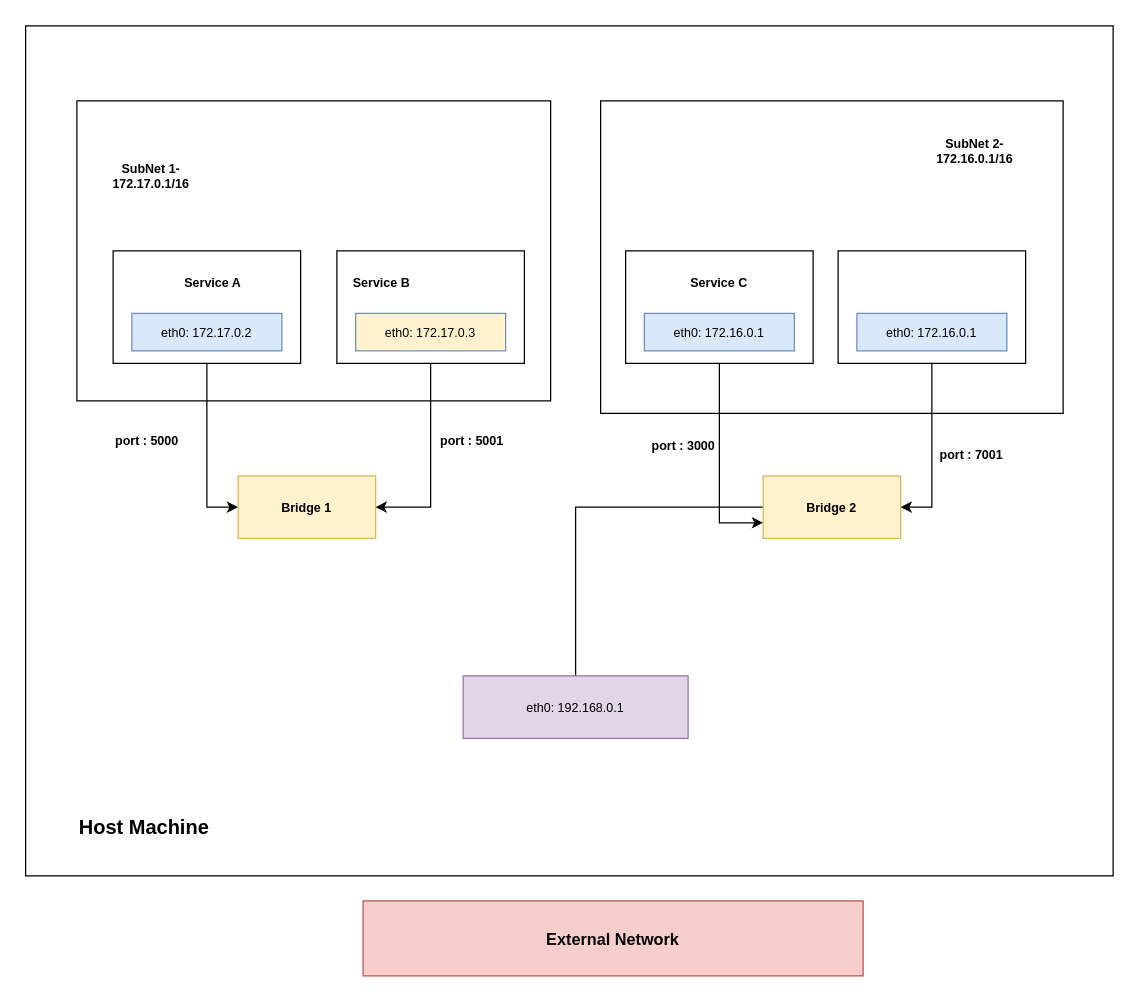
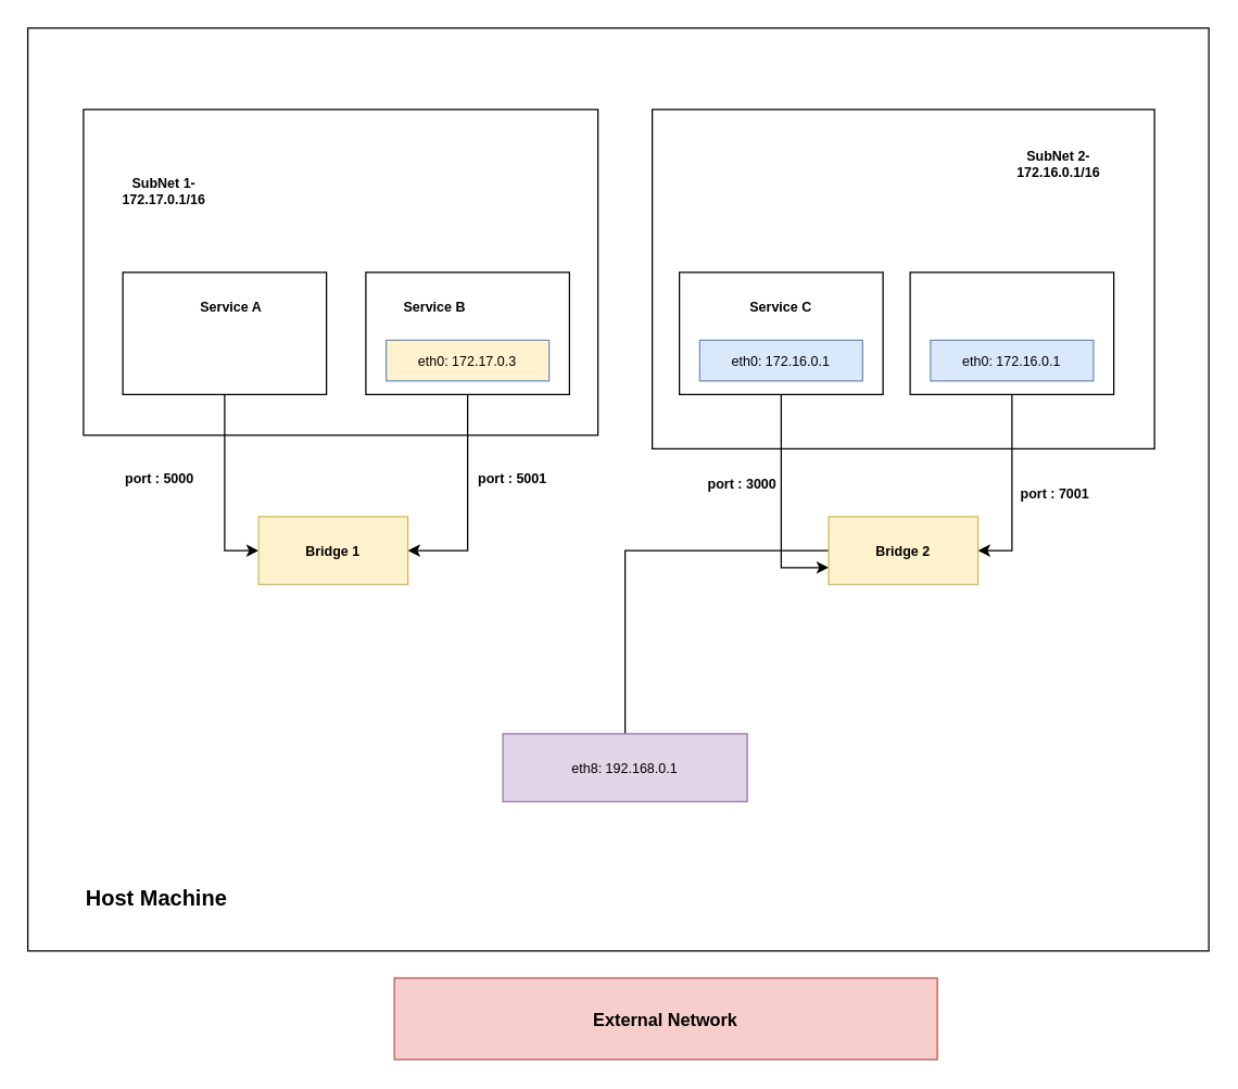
  <mxCell id="0" />
  <mxCell id="1" parent="0" />
  <mxCell id="2" style="edgeStyle=orthogonalEdgeStyle;rounded=0;orthogonalLoop=1;jettySize=auto;html=1;entryX=0;entryY=0.5;entryDx=0;entryDy=0;fontSize=10;" edge="1" parent="1" source="3" target="22"><mxGeometry relative="1" as="geometry" /></mxCell>
  <mxCell id="3" value="" style="rounded=0;whiteSpace=wrap;html=1;fillColor=none;" vertex="1" parent="1"><mxGeometry x="90" y="200" width="150" height="90" as="geometry" /></mxCell>
- <mxCell id="4" value="&lt;font style=&quot;font-size: 10px&quot;&gt;eth0: 172.17.0.2&lt;/font&gt;" style="rounded=0;whiteSpace=wrap;html=1;fillColor=#dae8fc;strokeColor=#6c8ebf;" vertex="1" parent="1"><mxGeometry x="105" y="250" width="120" height="30" as="geometry" /></mxCell>
  <mxCell id="5" style="edgeStyle=orthogonalEdgeStyle;rounded=0;orthogonalLoop=1;jettySize=auto;html=1;entryX=1;entryY=0.5;entryDx=0;entryDy=0;fontSize=10;" edge="1" parent="1" source="6" target="22"><mxGeometry relative="1" as="geometry" /></mxCell>
  <mxCell id="6" value="" style="rounded=0;whiteSpace=wrap;html=1;fillColor=none;" vertex="1" parent="1"><mxGeometry x="269" y="200" width="150" height="90" as="geometry" /></mxCell>
  <mxCell id="7" value="&lt;font style=&quot;font-size: 10px&quot;&gt;eth0: 172.17.0.3&lt;/font&gt;" style="rounded=0;whiteSpace=wrap;html=1;fillColor=#fff2cc;strokeColor=#6c8ebf;" vertex="1" parent="1"><mxGeometry x="284" y="250" width="120" height="30" as="geometry" /></mxCell>
  <mxCell id="8" style="edgeStyle=orthogonalEdgeStyle;rounded=0;orthogonalLoop=1;jettySize=auto;html=1;entryX=0;entryY=0.75;entryDx=0;entryDy=0;fontSize=10;" edge="1" parent="1" source="10" target="21"><mxGeometry relative="1" as="geometry" /></mxCell>
  <mxCell id="9" value="&lt;b&gt;port : 3000&lt;/b&gt;" style="edgeLabel;html=1;align=center;verticalAlign=middle;resizable=0;points=[];fontSize=10;" vertex="1" connectable="0" parent="8"><mxGeometry x="-0.116" y="-1" relative="1" as="geometry"><mxPoint x="-29" y="-7" as="offset" /></mxGeometry></mxCell>
  <mxCell id="10" value="" style="rounded=0;whiteSpace=wrap;html=1;fillColor=none;" vertex="1" parent="1"><mxGeometry x="500" y="200" width="150" height="90" as="geometry" /></mxCell>
  <mxCell id="11" value="&lt;font style=&quot;font-size: 10px&quot;&gt;eth0: 172.16.0.1&lt;/font&gt;" style="rounded=0;whiteSpace=wrap;html=1;fillColor=#dae8fc;strokeColor=#6c8ebf;" vertex="1" parent="1"><mxGeometry x="515" y="250" width="120" height="30" as="geometry" /></mxCell>
  <mxCell id="12" style="edgeStyle=orthogonalEdgeStyle;rounded=0;orthogonalLoop=1;jettySize=auto;html=1;entryX=1;entryY=0.5;entryDx=0;entryDy=0;fontSize=10;" edge="1" parent="1" source="13" target="21"><mxGeometry relative="1" as="geometry" /></mxCell>
  <mxCell id="13" value="" style="rounded=0;whiteSpace=wrap;html=1;fillColor=none;" vertex="1" parent="1"><mxGeometry x="670" y="200" width="150" height="90" as="geometry" /></mxCell>
  <mxCell id="14" value="&lt;font style=&quot;font-size: 10px&quot;&gt;eth0: 172.16.0.1&lt;/font&gt;" style="rounded=0;whiteSpace=wrap;html=1;fillColor=#dae8fc;strokeColor=#6c8ebf;" vertex="1" parent="1"><mxGeometry x="685" y="250" width="120" height="30" as="geometry" /></mxCell>
  <mxCell id="15" value="&lt;b&gt;Service A&lt;/b&gt;" style="text;html=1;strokeColor=none;fillColor=none;align=center;verticalAlign=middle;whiteSpace=wrap;rounded=0;fontSize=10;" vertex="1" parent="1"><mxGeometry x="140" y="210" width="60" height="30" as="geometry" /></mxCell>
- <mxCell id="16" value="&lt;b&gt;Service B&lt;/b&gt;" style="text;html=1;strokeColor=none;fillColor=none;align=center;verticalAlign=middle;whiteSpace=wrap;rounded=0;fontSize=10;" vertex="1" parent="1"><mxGeometry x="275" y="210" width="60" height="30" as="geometry" /></mxCell>
+ <mxCell id="16" value="&lt;b&gt;Service B&lt;/b&gt;" style="text;html=1;strokeColor=none;fillColor=none;align=center;verticalAlign=middle;whiteSpace=wrap;rounded=0;fontSize=10;" vertex="1" parent="1"><mxGeometry x="290" y="210" width="60" height="30" as="geometry" /></mxCell>
  <mxCell id="17" value="&lt;b&gt;Service C&lt;/b&gt;" style="text;html=1;strokeColor=none;fillColor=none;align=center;verticalAlign=middle;whiteSpace=wrap;rounded=0;fontSize=10;" vertex="1" parent="1"><mxGeometry x="545" y="210" width="60" height="30" as="geometry" /></mxCell>
  <mxCell id="18" value="&lt;b&gt;SubNet 1- 172.17.0.1/16&lt;/b&gt;" style="text;html=1;strokeColor=none;fillColor=none;align=center;verticalAlign=middle;whiteSpace=wrap;rounded=0;fontSize=10;" vertex="1" parent="1"><mxGeometry x="80" y="90" width="81" height="100" as="geometry" /></mxCell>
  <mxCell id="19" value="&lt;b&gt;SubNet 2- 172.16.0.1/16&lt;/b&gt;" style="text;html=1;strokeColor=none;fillColor=none;align=center;verticalAlign=middle;whiteSpace=wrap;rounded=0;fontSize=10;" vertex="1" parent="1"><mxGeometry x="739" y="70" width="81" height="100" as="geometry" /></mxCell>
  <mxCell id="20" style="edgeStyle=orthogonalEdgeStyle;rounded=0;orthogonalLoop=1;jettySize=auto;html=1;entryX=0.5;entryY=0;entryDx=0;entryDy=0;fontSize=10;endArrow=none;" edge="1" parent="1" source="21" target="25"><mxGeometry relative="1" as="geometry" /></mxCell>
  <mxCell id="21" value="&lt;b&gt;Bridge 2&lt;/b&gt;" style="rounded=0;whiteSpace=wrap;html=1;fontSize=10;fillColor=#fff2cc;strokeColor=#d6b656;" vertex="1" parent="1"><mxGeometry x="610" y="380" width="110" height="50" as="geometry" /></mxCell>
  <mxCell id="22" value="&lt;b&gt;Bridge 1&lt;/b&gt;" style="rounded=0;whiteSpace=wrap;html=1;fontSize=10;fillColor=#fff2cc;strokeColor=#d6b656;" vertex="1" parent="1"><mxGeometry x="190" y="380" width="110" height="50" as="geometry" /></mxCell>
  <mxCell id="23" value="" style="rounded=0;whiteSpace=wrap;html=1;fontSize=10;fillColor=none;" vertex="1" parent="1"><mxGeometry x="61" y="80" width="379" height="240" as="geometry" /></mxCell>
  <mxCell id="24" value="" style="rounded=0;whiteSpace=wrap;html=1;fontSize=10;fillColor=none;" vertex="1" parent="1"><mxGeometry x="480" y="80" width="370" height="250" as="geometry" /></mxCell>
- <mxCell id="25" value="eth0: 192.168.0.1" style="rounded=0;whiteSpace=wrap;html=1;fontSize=10;fillColor=#e1d5e7;strokeColor=#9673a6;" vertex="1" parent="1"><mxGeometry x="370" y="540" width="180" height="50" as="geometry" /></mxCell>
+ <mxCell id="25" value="eth8: 192.168.0.1" style="rounded=0;whiteSpace=wrap;html=1;fontSize=10;fillColor=#e1d5e7;strokeColor=#9673a6;" vertex="1" parent="1"><mxGeometry x="370" y="540" width="180" height="50" as="geometry" /></mxCell>
  <mxCell id="26" value="&lt;b&gt;&amp;nbsp;port : 7001&lt;br&gt;&lt;br&gt;&lt;/b&gt;" style="edgeLabel;html=1;align=center;verticalAlign=middle;resizable=0;points=[];fontSize=10;" vertex="1" connectable="0" parent="1"><mxGeometry x="650" y="390" as="geometry"><mxPoint x="124" y="-22" as="offset" /></mxGeometry></mxCell>
  <mxCell id="27" value="&lt;b style=&quot;color: rgb(0 , 0 , 0) ; font-family: &amp;#34;helvetica&amp;#34; ; font-size: 10px ; font-style: normal ; letter-spacing: normal ; text-align: center ; text-indent: 0px ; text-transform: none ; word-spacing: 0px&quot;&gt;port : 5000&lt;/b&gt;" style="text;whiteSpace=wrap;html=1;fontSize=10;" vertex="1" parent="1"><mxGeometry x="90" y="340" width="80" height="30" as="geometry" /></mxCell>
  <mxCell id="28" value="&lt;b style=&quot;color: rgb(0 , 0 , 0) ; font-family: &amp;#34;helvetica&amp;#34; ; font-size: 10px ; font-style: normal ; letter-spacing: normal ; text-align: center ; text-indent: 0px ; text-transform: none ; word-spacing: 0px&quot;&gt;port : 5001&lt;br&gt;&lt;br&gt;&lt;/b&gt;" style="text;whiteSpace=wrap;html=1;fontSize=10;" vertex="1" parent="1"><mxGeometry x="350" y="340" width="80" height="30" as="geometry" /></mxCell>
  <mxCell id="29" value="&lt;br&gt;&lt;b&gt;&lt;font style=&quot;font-size: 16px&quot;&gt;Host Machine&lt;/font&gt;&lt;/b&gt;" style="text;html=1;strokeColor=none;fillColor=none;align=center;verticalAlign=middle;whiteSpace=wrap;rounded=0;fontSize=10;" vertex="1" parent="1"><mxGeometry x="40" y="640" width="150" height="30" as="geometry" /></mxCell>
  <mxCell id="30" value="&lt;font style=&quot;font-size: 13px&quot;&gt;&lt;b&gt;External Network&lt;/b&gt;&lt;/font&gt;" style="rounded=0;whiteSpace=wrap;html=1;fontSize=16;fillColor=#f8cecc;strokeColor=#b85450;" vertex="1" parent="1"><mxGeometry x="290" y="720" width="400" height="60" as="geometry" /></mxCell>
  <mxCell id="31" value="" style="rounded=0;whiteSpace=wrap;html=1;fontSize=13;fillColor=none;" vertex="1" parent="1"><mxGeometry x="20" y="20" width="870" height="680" as="geometry" /></mxCell>
